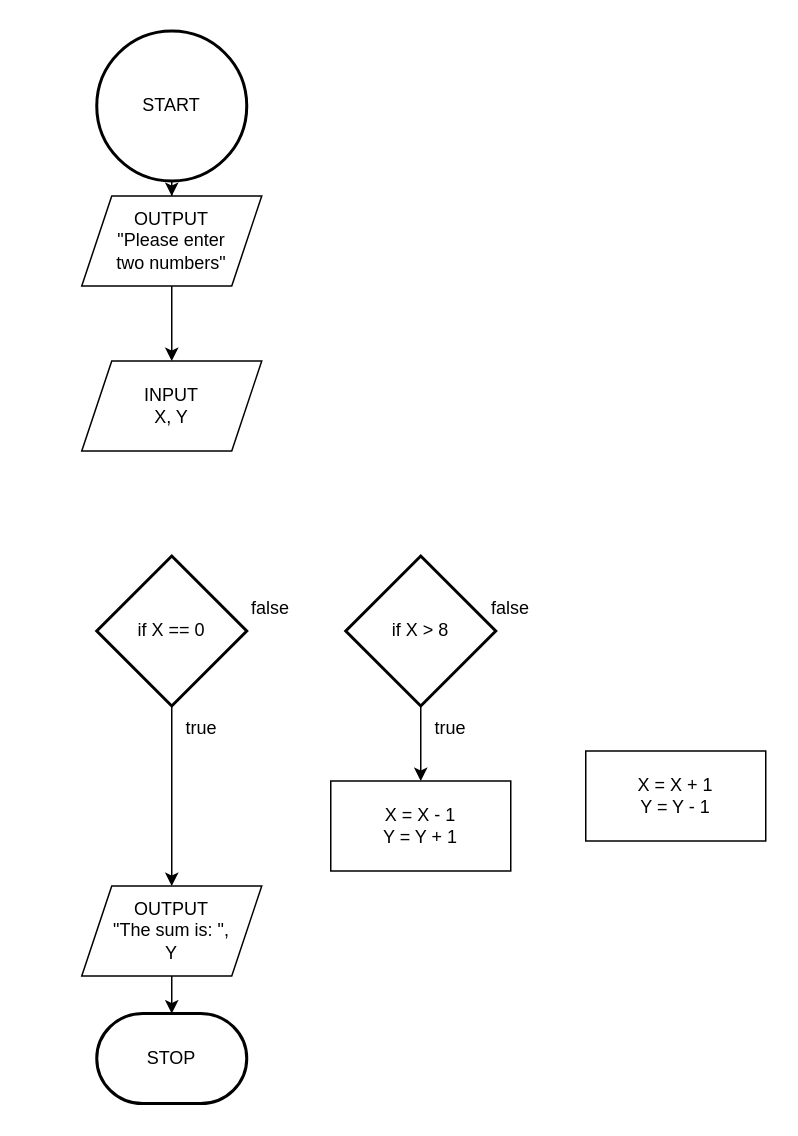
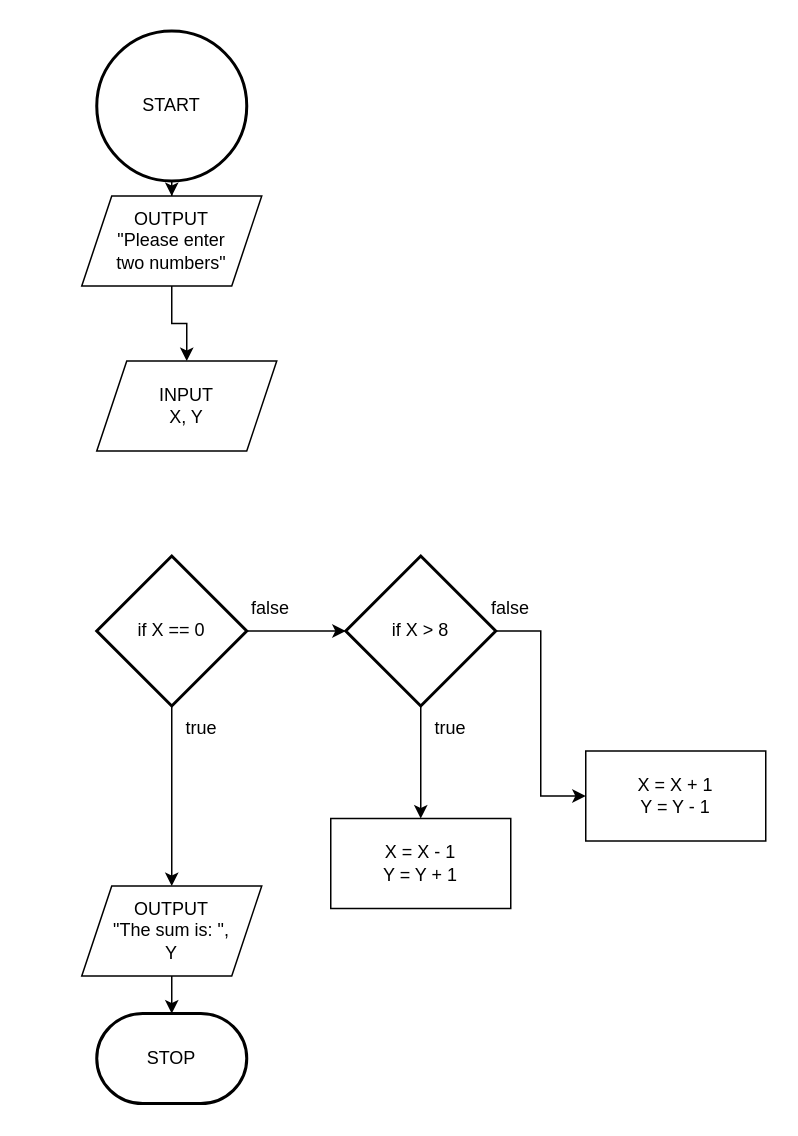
  <mxCell id="0" />
  <mxCell id="1" parent="0" />
  <mxCell id="2" style="edgeStyle=orthogonalEdgeStyle;rounded=0;orthogonalLoop=1;jettySize=auto;html=1;entryX=0.5;entryY=0;entryDx=0;entryDy=0;" edge="1" parent="1" source="3" target="6"><mxGeometry relative="1" as="geometry" /></mxCell>
  <mxCell id="3" value="START" style="strokeWidth=2;html=1;shape=mxgraph.flowchart.start_1;whiteSpace=wrap;" vertex="1" parent="1"><mxGeometry x="64" y="20" width="100" height="100" as="geometry" /></mxCell>
  <mxCell id="4" value="STOP" style="strokeWidth=2;html=1;shape=mxgraph.flowchart.terminator;whiteSpace=wrap;" vertex="1" parent="1"><mxGeometry x="64" y="675" width="100" height="60" as="geometry" /></mxCell>
  <mxCell id="5" style="edgeStyle=orthogonalEdgeStyle;rounded=0;orthogonalLoop=1;jettySize=auto;html=1;entryX=0.5;entryY=0;entryDx=0;entryDy=0;" edge="1" parent="1" source="6" target="7"><mxGeometry relative="1" as="geometry" /></mxCell>
  <mxCell id="6" value="OUTPUT&lt;br&gt;&quot;Please enter&lt;br&gt;two numbers&quot;" style="shape=parallelogram;perimeter=parallelogramPerimeter;whiteSpace=wrap;html=1;fixedSize=1;" vertex="1" parent="1"><mxGeometry x="54" y="130" width="120" height="60" as="geometry" /></mxCell>
- <mxCell id="7" value="INPUT&lt;br&gt;X, Y" style="shape=parallelogram;perimeter=parallelogramPerimeter;whiteSpace=wrap;html=1;fixedSize=1;" vertex="1" parent="1"><mxGeometry x="54" y="240" width="120" height="60" as="geometry" /></mxCell>
+ <mxCell id="7" value="INPUT&lt;br&gt;X, Y" style="shape=parallelogram;perimeter=parallelogramPerimeter;whiteSpace=wrap;html=1;fixedSize=1;" vertex="1" parent="1"><mxGeometry x="64" y="240" width="120" height="60" as="geometry" /></mxCell>
  <mxCell id="8" style="edgeStyle=orthogonalEdgeStyle;rounded=0;orthogonalLoop=1;jettySize=auto;html=1;entryX=0.5;entryY=0;entryDx=0;entryDy=0;entryPerimeter=0;" edge="1" parent="1" source="9" target="4"><mxGeometry relative="1" as="geometry" /></mxCell>
  <mxCell id="9" value="OUTPUT&lt;br&gt;&quot;The sum is: &quot;,&lt;br&gt;Y" style="shape=parallelogram;perimeter=parallelogramPerimeter;whiteSpace=wrap;html=1;fixedSize=1;" vertex="1" parent="1"><mxGeometry x="54" y="590" width="120" height="60" as="geometry" /></mxCell>
+ <mxCell id="10" style="edgeStyle=orthogonalEdgeStyle;rounded=0;orthogonalLoop=1;jettySize=auto;html=1;entryX=0;entryY=0.5;entryDx=0;entryDy=0;entryPerimeter=0;" edge="1" parent="1" source="12" target="15"><mxGeometry relative="1" as="geometry" /></mxCell>
  <mxCell id="11" style="edgeStyle=orthogonalEdgeStyle;rounded=0;orthogonalLoop=1;jettySize=auto;html=1;entryX=0.5;entryY=0;entryDx=0;entryDy=0;" edge="1" parent="1" source="12" target="9"><mxGeometry relative="1" as="geometry" /></mxCell>
  <mxCell id="12" value="if X == 0" style="strokeWidth=2;html=1;shape=mxgraph.flowchart.decision;whiteSpace=wrap;" vertex="1" parent="1"><mxGeometry x="64" y="370" width="100" height="100" as="geometry" /></mxCell>
  <mxCell id="13" style="edgeStyle=orthogonalEdgeStyle;rounded=0;orthogonalLoop=1;jettySize=auto;html=1;entryX=0.5;entryY=0;entryDx=0;entryDy=0;" edge="1" parent="1" source="15" target="19"><mxGeometry relative="1" as="geometry" /></mxCell>
+ <mxCell id="14" style="edgeStyle=orthogonalEdgeStyle;rounded=0;orthogonalLoop=1;jettySize=auto;html=1;entryX=0;entryY=0.5;entryDx=0;entryDy=0;" edge="1" parent="1" source="15" target="21"><mxGeometry relative="1" as="geometry" /></mxCell>
  <mxCell id="15" value="if X &amp;gt; 8" style="strokeWidth=2;html=1;shape=mxgraph.flowchart.decision;whiteSpace=wrap;" vertex="1" parent="1"><mxGeometry x="230" y="370" width="100" height="100" as="geometry" /></mxCell>
  <mxCell id="16" value="true" style="text;html=1;strokeColor=none;fillColor=none;align=center;verticalAlign=middle;whiteSpace=wrap;rounded=0;" vertex="1" parent="1"><mxGeometry x="104" y="470" width="60" height="30" as="geometry" /></mxCell>
  <mxCell id="17" value="false" style="text;html=1;strokeColor=none;fillColor=none;align=center;verticalAlign=middle;whiteSpace=wrap;rounded=0;" vertex="1" parent="1"><mxGeometry x="150" y="390" width="60" height="30" as="geometry" /></mxCell>
  <mxCell id="18" style="edgeStyle=orthogonalEdgeStyle;rounded=0;orthogonalLoop=1;jettySize=auto;html=1;entryX=0;entryY=0.5;entryDx=0;entryDy=0;" edge="1" parent="1" source="19"><mxGeometry relative="1" as="geometry"><Array as="points"><mxPoint x="20" y="550" /><mxPoint x="20" y="335" /></Array></mxGeometry></mxCell>
- <mxCell id="19" value="X = X - 1&lt;br&gt;Y = Y + 1" style="rounded=0;whiteSpace=wrap;html=1;" vertex="1" parent="1"><mxGeometry x="220" y="520" width="120" height="60" as="geometry" /></mxCell>
+ <mxCell id="19" value="X = X - 1&lt;br&gt;Y = Y + 1" style="rounded=0;whiteSpace=wrap;html=1;" vertex="1" parent="1"><mxGeometry x="220" y="545" width="120" height="60" as="geometry" /></mxCell>
  <mxCell id="20" style="edgeStyle=orthogonalEdgeStyle;rounded=0;orthogonalLoop=1;jettySize=auto;html=1;entryX=1;entryY=0.5;entryDx=0;entryDy=0;" edge="1" parent="1" source="21"><mxGeometry relative="1" as="geometry"><Array as="points"><mxPoint x="450" y="335" /></Array></mxGeometry></mxCell>
  <mxCell id="21" value="X = X + 1&lt;br&gt;Y = Y - 1" style="rounded=0;whiteSpace=wrap;html=1;" vertex="1" parent="1"><mxGeometry x="390" y="500" width="120" height="60" as="geometry" /></mxCell>
  <mxCell id="22" value="true" style="text;html=1;strokeColor=none;fillColor=none;align=center;verticalAlign=middle;whiteSpace=wrap;rounded=0;" vertex="1" parent="1"><mxGeometry x="270" y="470" width="60" height="30" as="geometry" /></mxCell>
  <mxCell id="23" value="false" style="text;html=1;strokeColor=none;fillColor=none;align=center;verticalAlign=middle;whiteSpace=wrap;rounded=0;" vertex="1" parent="1"><mxGeometry x="310" y="390" width="60" height="30" as="geometry" /></mxCell>
